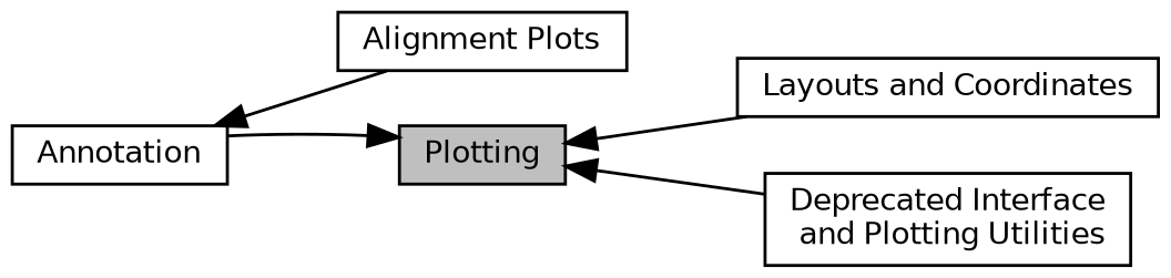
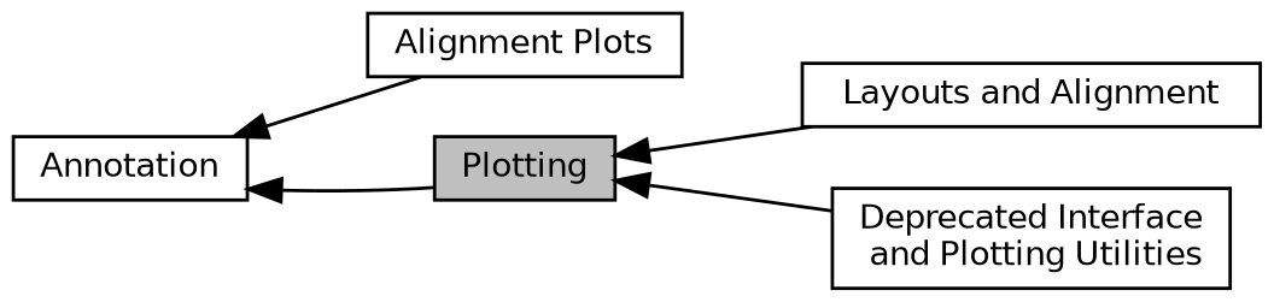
  digraph {
    rankdir=LR
    node [color=black fontname=Helvetica fontsize=10 shape=box]
    edge [dir=back fontname=Helvetica fontsize=10 labelfontname=Helvetica labelfontsize=10 shape=plaintext style=solid]
    n1 [height=0.2 label="Alignment Plots" width=0.4]
    n2 [height=0.2 label=Annotation width=0.4]
-   n3 [height=0.2 label="Layouts and Coordinates" width=0.4]
+   n3 [height=0.2 label="Layouts and Alignment" width=0.4]
    n4 [fillcolor=grey75 fontcolor=black height=0.2 label=Plotting style=filled width=0.4]
    n5 [height=0.2 label="Deprecated Interface\l and Plotting Utilities" width=0.4]
    n2 -> n1
-   n4 -> n2
+   n2 -> n4
    n4 -> n3
    n4 -> n5
  }
